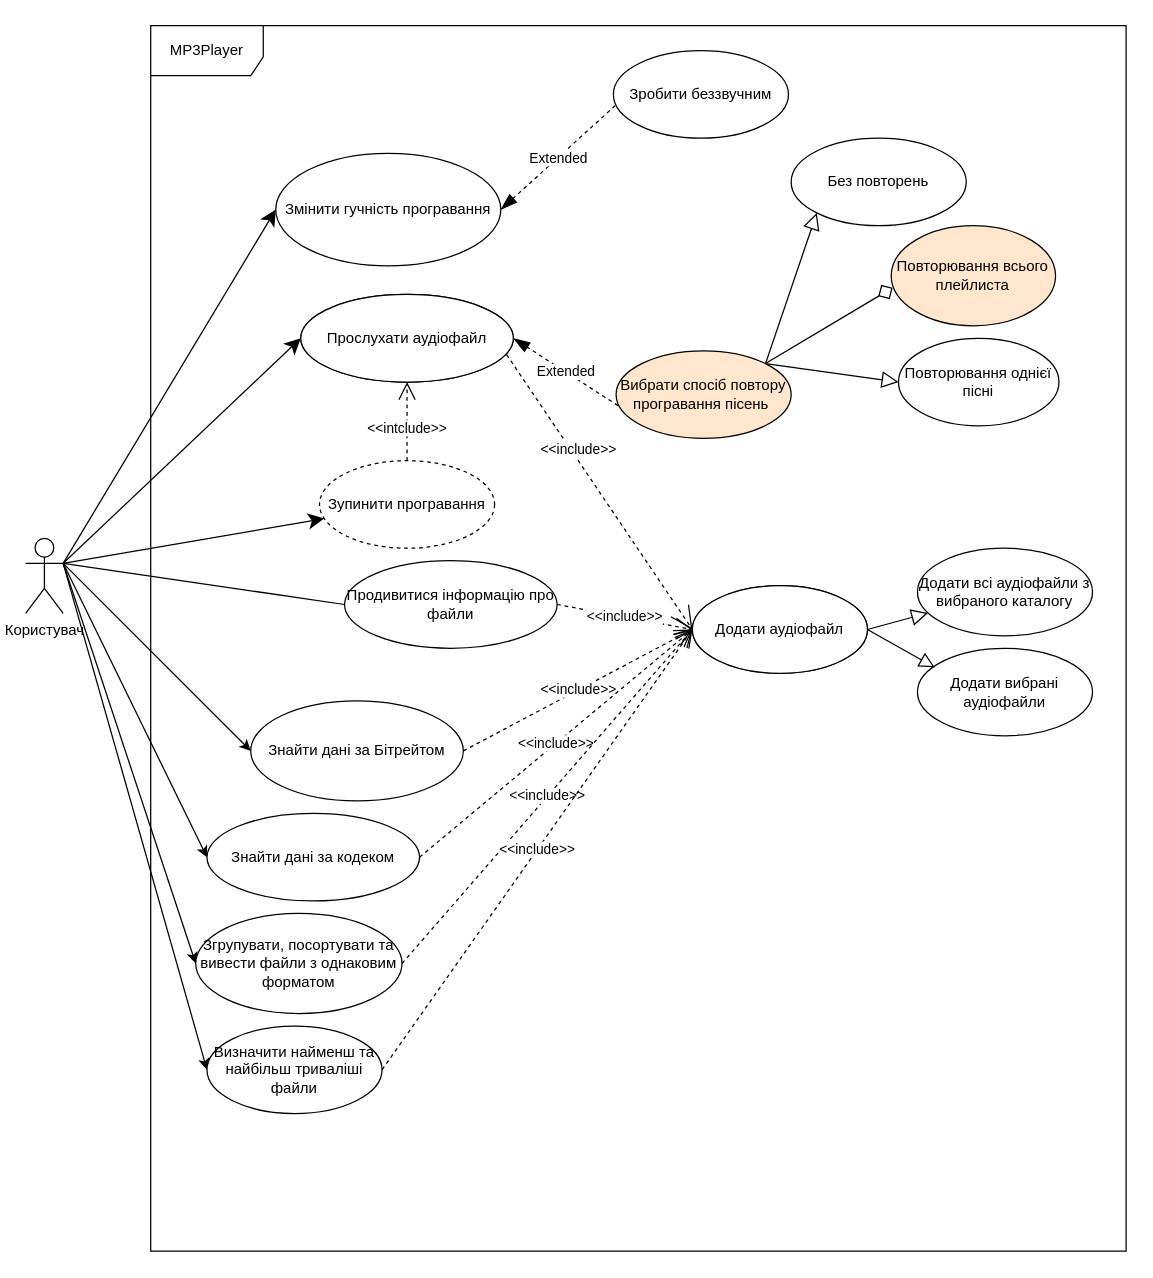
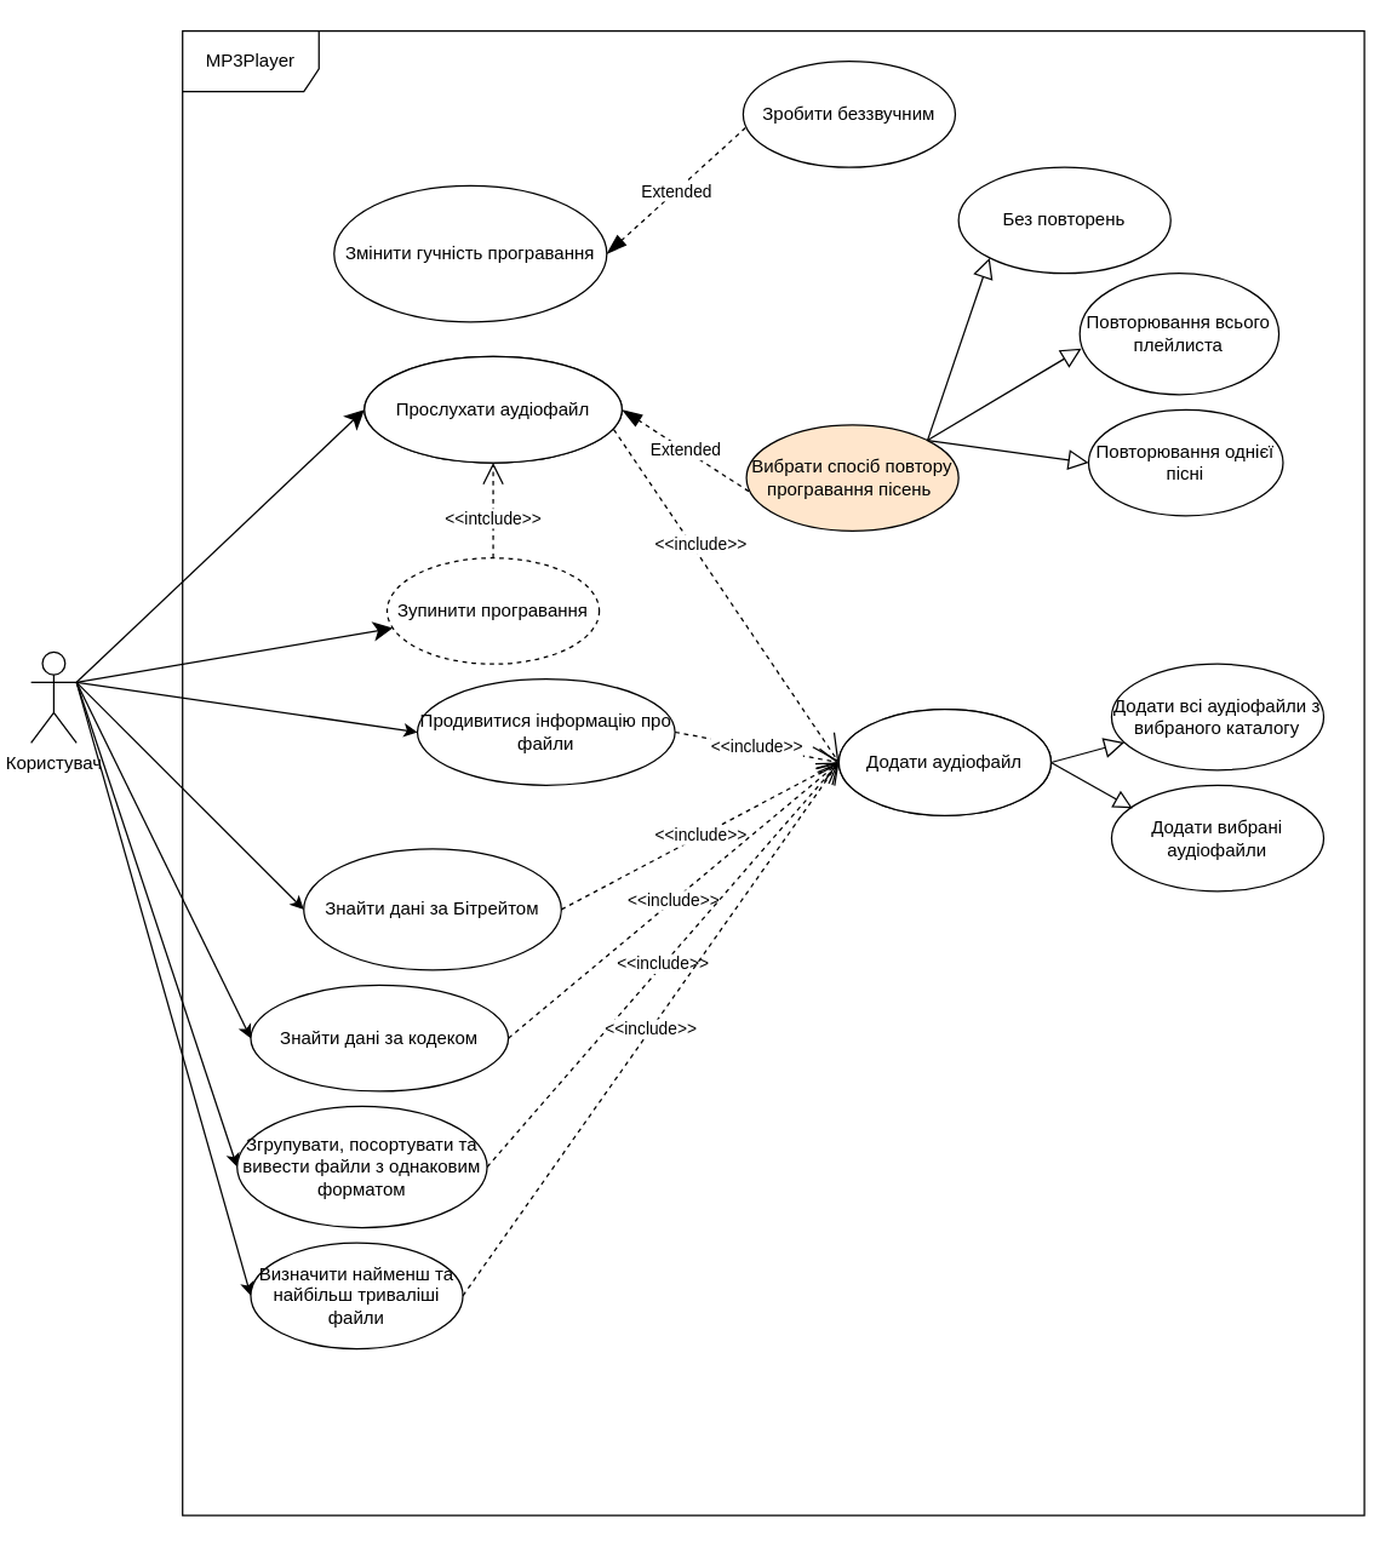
  <mxCell id="0" />
  <mxCell id="1" parent="0" />
  <mxCell id="2" value="MP3Player" style="shape=umlFrame;whiteSpace=wrap;html=1;width=90;height=40;movable=1;resizable=1;rotatable=1;deletable=1;editable=1;connectable=1;" parent="1" vertex="1"><mxGeometry x="120" y="20" width="780" height="980" as="geometry" /></mxCell>
  <mxCell id="3" style="rounded=0;orthogonalLoop=1;jettySize=auto;html=1;exitX=1;exitY=0.333;exitDx=0;exitDy=0;exitPerimeter=0;entryX=0;entryY=0.5;entryDx=0;entryDy=0;endSize=10;" parent="1" source="11" target="12" edge="1"><mxGeometry relative="1" as="geometry" /></mxCell>
- <mxCell id="4" style="edgeStyle=none;rounded=0;orthogonalLoop=1;jettySize=auto;html=1;exitX=1;exitY=0.333;exitDx=0;exitDy=0;exitPerimeter=0;entryX=0;entryY=0.5;entryDx=0;entryDy=0;endArrow=none;" parent="1" source="11" target="13" edge="1"><mxGeometry relative="1" as="geometry" /></mxCell>
+ <mxCell id="4" style="edgeStyle=none;rounded=0;orthogonalLoop=1;jettySize=auto;html=1;exitX=1;exitY=0.333;exitDx=0;exitDy=0;exitPerimeter=0;entryX=0;entryY=0.5;entryDx=0;entryDy=0;" parent="1" source="11" target="13" edge="1"><mxGeometry relative="1" as="geometry" /></mxCell>
  <mxCell id="5" style="edgeStyle=none;rounded=0;orthogonalLoop=1;jettySize=auto;html=1;exitX=1;exitY=0.333;exitDx=0;exitDy=0;exitPerimeter=0;entryX=0;entryY=0.5;entryDx=0;entryDy=0;" parent="1" source="11" target="14" edge="1"><mxGeometry relative="1" as="geometry" /></mxCell>
  <mxCell id="6" style="edgeStyle=none;rounded=0;orthogonalLoop=1;jettySize=auto;html=1;exitX=1;exitY=0.333;exitDx=0;exitDy=0;exitPerimeter=0;entryX=0;entryY=0.5;entryDx=0;entryDy=0;" parent="1" source="11" target="15" edge="1"><mxGeometry relative="1" as="geometry" /></mxCell>
  <mxCell id="7" style="edgeStyle=none;rounded=0;orthogonalLoop=1;jettySize=auto;html=1;exitX=1;exitY=0.333;exitDx=0;exitDy=0;exitPerimeter=0;entryX=0;entryY=0.5;entryDx=0;entryDy=0;" parent="1" source="11" target="16" edge="1"><mxGeometry relative="1" as="geometry" /></mxCell>
  <mxCell id="8" style="edgeStyle=none;rounded=0;orthogonalLoop=1;jettySize=auto;html=1;exitX=1;exitY=0.333;exitDx=0;exitDy=0;exitPerimeter=0;entryX=0;entryY=0.5;entryDx=0;entryDy=0;" parent="1" source="11" target="17" edge="1"><mxGeometry relative="1" as="geometry" /></mxCell>
  <mxCell id="9" style="edgeStyle=none;rounded=0;orthogonalLoop=1;jettySize=auto;html=1;exitX=1;exitY=0.333;exitDx=0;exitDy=0;exitPerimeter=0;startArrow=none;startFill=0;endArrow=classic;endFill=1;endSize=10;" parent="1" source="11" target="42" edge="1"><mxGeometry relative="1" as="geometry" /></mxCell>
- <mxCell id="10" style="edgeStyle=none;rounded=0;orthogonalLoop=1;jettySize=auto;html=1;exitX=1;exitY=0.333;exitDx=0;exitDy=0;exitPerimeter=0;entryX=0;entryY=0.5;entryDx=0;entryDy=0;startArrow=none;startFill=0;endArrow=classic;endFill=1;endSize=10;" parent="1" source="11" target="43" edge="1"><mxGeometry relative="1" as="geometry" /></mxCell>
  <mxCell id="11" value="Користувач" style="shape=umlActor;verticalLabelPosition=bottom;verticalAlign=top;html=1;" parent="1" vertex="1"><mxGeometry x="20" y="430" width="30" height="60" as="geometry" /></mxCell>
  <mxCell id="12" value="Прослухати аудіофайл" style="ellipse;whiteSpace=wrap;html=1;" parent="1" vertex="1"><mxGeometry x="240" y="235" width="170" height="70" as="geometry" /></mxCell>
  <mxCell id="13" value="Продивитися інформацію про файли" style="ellipse;whiteSpace=wrap;html=1;" parent="1" vertex="1"><mxGeometry x="275" y="447.91" width="170" height="70" as="geometry" /></mxCell>
  <mxCell id="14" value="Знайти дані за Бітрейтом" style="ellipse;whiteSpace=wrap;html=1;" parent="1" vertex="1"><mxGeometry x="200" y="560" width="170" height="80" as="geometry" /></mxCell>
  <mxCell id="15" value="Знайти дані за кодеком" style="ellipse;whiteSpace=wrap;html=1;" parent="1" vertex="1"><mxGeometry x="165" y="650" width="170" height="70" as="geometry" /></mxCell>
  <mxCell id="16" value="Згрупувати, посортувати та вивести файли з однаковим форматом" style="ellipse;whiteSpace=wrap;html=1;" parent="1" vertex="1"><mxGeometry x="156" y="730" width="165" height="80" as="geometry" /></mxCell>
  <mxCell id="17" value="Визначити найменш та найбільш триваліші файли" style="ellipse;whiteSpace=wrap;html=1;" parent="1" vertex="1"><mxGeometry x="165" y="820" width="140" height="70" as="geometry" /></mxCell>
  <mxCell id="18" style="edgeStyle=none;rounded=0;orthogonalLoop=1;jettySize=auto;html=1;exitX=1;exitY=0.5;exitDx=0;exitDy=0;startArrow=none;startFill=0;endArrow=block;endFill=0;endSize=11;" parent="1" source="19" target="32" edge="1"><mxGeometry relative="1" as="geometry" /></mxCell>
  <mxCell id="19" value="Додати аудіофайл" style="ellipse;whiteSpace=wrap;html=1;" parent="1" vertex="1"><mxGeometry x="553.16" y="467.91" width="140" height="70" as="geometry" /></mxCell>
  <mxCell id="20" value="" style="endArrow=open;endSize=16;endFill=0;html=1;rounded=0;exitX=0.968;exitY=0.686;exitDx=0;exitDy=0;entryX=0;entryY=0.5;entryDx=0;entryDy=0;dashed=1;exitPerimeter=0;" parent="1" source="34" target="19" edge="1"><mxGeometry width="160" relative="1" as="geometry"><mxPoint x="575" y="425" as="sourcePoint" /><mxPoint x="770" y="450" as="targetPoint" /></mxGeometry></mxCell>
  <mxCell id="21" value="&amp;lt;&amp;lt;include&amp;gt;&amp;gt;" style="edgeLabel;html=1;align=center;verticalAlign=middle;resizable=0;points=[];" parent="20" vertex="1" connectable="0"><mxGeometry x="-0.316" relative="1" as="geometry"><mxPoint x="6" as="offset" /></mxGeometry></mxCell>
  <mxCell id="22" value="&amp;lt;&amp;lt;include&amp;gt;&amp;gt;" style="endArrow=open;endSize=12;dashed=1;html=1;rounded=0;exitX=1;exitY=0.5;exitDx=0;exitDy=0;entryX=0;entryY=0.5;entryDx=0;entryDy=0;" parent="1" source="13" target="36" edge="1"><mxGeometry width="160" relative="1" as="geometry"><mxPoint x="575" y="555.68" as="sourcePoint" /><mxPoint x="597.685" y="432.905" as="targetPoint" /></mxGeometry></mxCell>
  <mxCell id="23" value="&amp;lt;&amp;lt;include&amp;gt;&amp;gt;" style="endArrow=open;endSize=12;dashed=1;html=1;rounded=0;exitX=1;exitY=0.5;exitDx=0;exitDy=0;entryX=0;entryY=0.5;entryDx=0;entryDy=0;" parent="1" source="14" target="36" edge="1"><mxGeometry width="160" relative="1" as="geometry"><mxPoint x="420" y="570" as="sourcePoint" /><mxPoint x="490" y="825" as="targetPoint" /></mxGeometry></mxCell>
  <mxCell id="24" value="&amp;lt;&amp;lt;include&amp;gt;&amp;gt;" style="endArrow=open;endSize=12;dashed=1;html=1;rounded=0;exitX=1;exitY=0.5;exitDx=0;exitDy=0;entryX=0;entryY=0.5;entryDx=0;entryDy=0;" parent="1" source="15" target="36" edge="1"><mxGeometry width="160" relative="1" as="geometry"><mxPoint x="385" y="700" as="sourcePoint" /><mxPoint x="545" y="700" as="targetPoint" /></mxGeometry></mxCell>
  <mxCell id="25" value="&amp;lt;&amp;lt;include&amp;gt;&amp;gt;" style="endArrow=open;endSize=12;dashed=1;html=1;rounded=0;exitX=1;exitY=0.5;exitDx=0;exitDy=0;entryX=0;entryY=0.5;entryDx=0;entryDy=0;" parent="1" source="16" target="36" edge="1"><mxGeometry width="160" relative="1" as="geometry"><mxPoint x="285" y="960" as="sourcePoint" /><mxPoint x="445" y="960" as="targetPoint" /></mxGeometry></mxCell>
  <mxCell id="26" value="&amp;lt;&amp;lt;include&amp;gt;&amp;gt;" style="endArrow=open;endSize=12;dashed=1;html=1;rounded=0;exitX=1;exitY=0.5;exitDx=0;exitDy=0;entryX=0;entryY=0.5;entryDx=0;entryDy=0;" parent="1" source="17" target="36" edge="1"><mxGeometry width="160" relative="1" as="geometry"><mxPoint x="315" y="1000" as="sourcePoint" /><mxPoint x="475" y="1000" as="targetPoint" /></mxGeometry></mxCell>
  <mxCell id="27" value="Extended" style="edgeStyle=none;rounded=0;orthogonalLoop=1;jettySize=auto;html=1;exitX=0.011;exitY=0.627;exitDx=0;exitDy=0;startArrow=none;startFill=0;endArrow=blockThin;endFill=1;dashed=1;endSize=11;exitPerimeter=0;entryX=1;entryY=0.5;entryDx=0;entryDy=0;" parent="1" source="31" target="34" edge="1"><mxGeometry relative="1" as="geometry" /></mxCell>
  <mxCell id="28" style="edgeStyle=none;rounded=0;orthogonalLoop=1;jettySize=auto;html=1;exitX=1;exitY=0;exitDx=0;exitDy=0;entryX=0;entryY=1;entryDx=0;entryDy=0;startArrow=none;startFill=0;endArrow=block;endFill=0;endSize=11;" parent="1" source="31" target="37" edge="1"><mxGeometry relative="1" as="geometry"><mxPoint x="710.48" y="142.91" as="targetPoint" /></mxGeometry></mxCell>
- <mxCell id="29" style="edgeStyle=none;rounded=0;orthogonalLoop=1;jettySize=auto;html=1;exitX=1;exitY=0;exitDx=0;exitDy=0;entryX=0.009;entryY=0.62;entryDx=0;entryDy=0;entryPerimeter=0;startArrow=none;startFill=0;endArrow=diamond;endFill=0;endSize=11;" parent="1" source="31" target="38" edge="1"><mxGeometry relative="1" as="geometry" /></mxCell>
+ <mxCell id="29" style="edgeStyle=none;rounded=0;orthogonalLoop=1;jettySize=auto;html=1;exitX=1;exitY=0;exitDx=0;exitDy=0;entryX=0.009;entryY=0.62;entryDx=0;entryDy=0;entryPerimeter=0;startArrow=none;startFill=0;endArrow=block;endFill=0;endSize=11;" parent="1" source="31" target="38" edge="1"><mxGeometry relative="1" as="geometry" /></mxCell>
  <mxCell id="30" style="edgeStyle=none;rounded=0;orthogonalLoop=1;jettySize=auto;html=1;exitX=1;exitY=0;exitDx=0;exitDy=0;entryX=0;entryY=0.5;entryDx=0;entryDy=0;startArrow=none;startFill=0;endArrow=block;endFill=0;endSize=11;" parent="1" source="31" target="39" edge="1"><mxGeometry relative="1" as="geometry" /></mxCell>
  <mxCell id="31" value="Вибрати спосіб повтору програвання пісень&amp;nbsp;" style="ellipse;whiteSpace=wrap;html=1;fillColor=#ffe6cc;" parent="1" vertex="1"><mxGeometry x="492.16" y="280" width="140" height="70" as="geometry" /></mxCell>
  <mxCell id="32" value="Додати всі аудіофайли з вибраного каталогу" style="ellipse;whiteSpace=wrap;html=1;" parent="1" vertex="1"><mxGeometry x="733.16" y="437.91" width="140" height="70" as="geometry" /></mxCell>
  <mxCell id="33" value="Додати вибрані аудіофайли" style="ellipse;whiteSpace=wrap;html=1;" parent="1" vertex="1"><mxGeometry x="733.16" y="517.91" width="140" height="70" as="geometry" /></mxCell>
  <mxCell id="34" value="Прослухати аудіофайл" style="ellipse;whiteSpace=wrap;html=1;" parent="1" vertex="1"><mxGeometry x="240" y="235" width="170" height="70" as="geometry" /></mxCell>
  <mxCell id="35" style="edgeStyle=none;rounded=0;orthogonalLoop=1;jettySize=auto;html=1;exitX=1;exitY=0.5;exitDx=0;exitDy=0;entryX=0.099;entryY=0.219;entryDx=0;entryDy=0;entryPerimeter=0;startArrow=none;startFill=0;endArrow=block;endFill=0;endSize=10;" parent="1" source="36" target="33" edge="1"><mxGeometry relative="1" as="geometry" /></mxCell>
  <mxCell id="36" value="Додати аудіофайл" style="ellipse;whiteSpace=wrap;html=1;" parent="1" vertex="1"><mxGeometry x="553.16" y="467.91" width="140" height="70" as="geometry" /></mxCell>
  <mxCell id="37" value="Без повторень" style="ellipse;whiteSpace=wrap;html=1;" parent="1" vertex="1"><mxGeometry x="632.16" y="110" width="140" height="70" as="geometry" /></mxCell>
- <mxCell id="38" value="Повторювання всього плейлиста" style="ellipse;whiteSpace=wrap;html=1;fillColor=#ffe6cc;" parent="1" vertex="1"><mxGeometry x="712.16" y="180" width="131.43" height="80" as="geometry" /></mxCell>
+ <mxCell id="38" value="Повторювання всього плейлиста" style="ellipse;whiteSpace=wrap;html=1;" parent="1" vertex="1"><mxGeometry x="712.16" y="180" width="131.43" height="80" as="geometry" /></mxCell>
  <mxCell id="39" value="Повторювання однієї пісні" style="ellipse;whiteSpace=wrap;html=1;" parent="1" vertex="1"><mxGeometry x="718" y="270" width="128.33" height="70" as="geometry" /></mxCell>
  <mxCell id="40" style="edgeStyle=none;rounded=0;orthogonalLoop=1;jettySize=auto;html=1;exitX=0.5;exitY=0;exitDx=0;exitDy=0;entryX=0.5;entryY=1;entryDx=0;entryDy=0;startArrow=none;startFill=0;endArrow=open;endFill=0;dashed=1;endSize=12;" parent="1" source="42" target="34" edge="1"><mxGeometry relative="1" as="geometry" /></mxCell>
  <mxCell id="41" value="&amp;lt;&amp;lt;intclude&amp;gt;&amp;gt;" style="edgeLabel;html=1;align=center;verticalAlign=middle;resizable=0;points=[];" parent="40" vertex="1" connectable="0"><mxGeometry x="-0.159" y="1" relative="1" as="geometry"><mxPoint as="offset" /></mxGeometry></mxCell>
  <mxCell id="42" value="Зупинити програвання" style="ellipse;whiteSpace=wrap;html=1;dashed=1;" parent="1" vertex="1"><mxGeometry x="255" y="367.91" width="140" height="70" as="geometry" /></mxCell>
  <mxCell id="43" value="Змінити гучність програвання" style="ellipse;whiteSpace=wrap;html=1;" parent="1" vertex="1"><mxGeometry x="220" y="122.09" width="180" height="90" as="geometry" /></mxCell>
  <mxCell id="44" value="Extended" style="edgeStyle=none;rounded=0;orthogonalLoop=1;jettySize=auto;html=1;exitX=0.011;exitY=0.627;exitDx=0;exitDy=0;startArrow=none;startFill=0;endArrow=blockThin;endFill=1;dashed=1;endSize=11;exitPerimeter=0;entryX=1;entryY=0.5;entryDx=0;entryDy=0;" parent="1" source="45" target="43" edge="1"><mxGeometry relative="1" as="geometry"><mxPoint x="316.498" y="84.365" as="targetPoint" /></mxGeometry></mxCell>
  <mxCell id="45" value="Зробити беззвучним" style="ellipse;whiteSpace=wrap;html=1;" parent="1" vertex="1"><mxGeometry x="490" y="40" width="140" height="70" as="geometry" /></mxCell>
